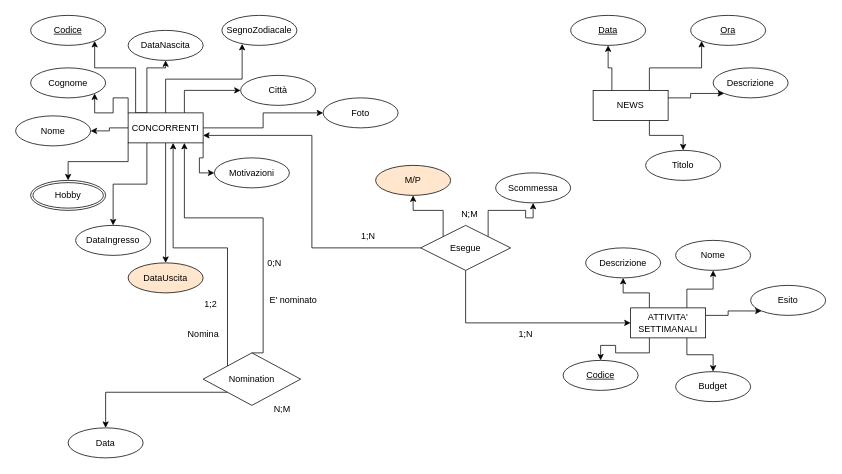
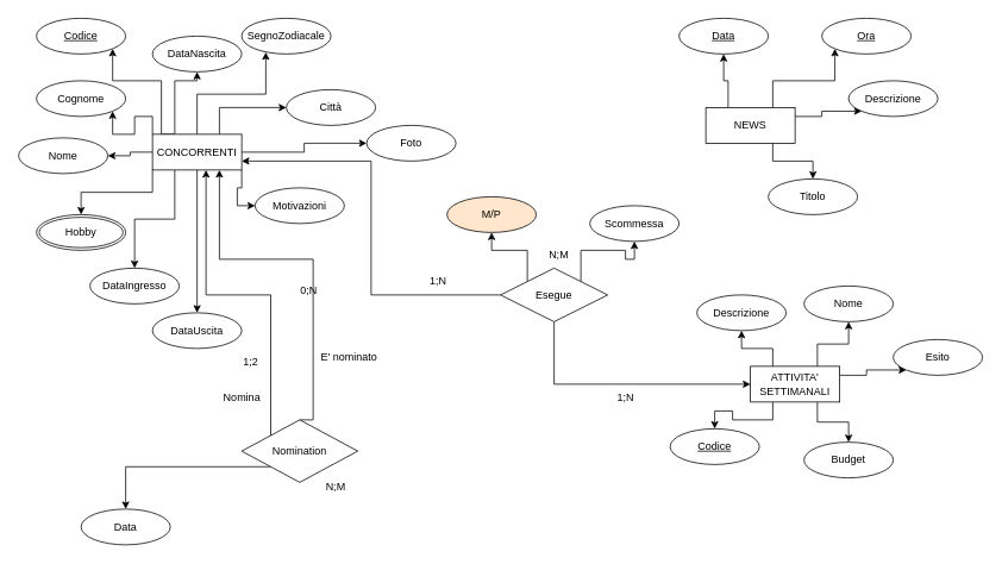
  <mxCell id="0" />
  <mxCell id="1" parent="0" />
  <mxCell id="2" style="edgeStyle=orthogonalEdgeStyle;rounded=0;orthogonalLoop=1;jettySize=auto;html=1;exitX=0;exitY=0.5;exitDx=0;exitDy=0;entryX=1;entryY=0.5;entryDx=0;entryDy=0;" edge="1" parent="1" source="13" target="14"><mxGeometry relative="1" as="geometry" /></mxCell>
  <mxCell id="3" style="edgeStyle=orthogonalEdgeStyle;rounded=0;orthogonalLoop=1;jettySize=auto;html=1;exitX=0;exitY=0;exitDx=0;exitDy=0;entryX=1;entryY=1;entryDx=0;entryDy=0;" edge="1" parent="1" source="13" target="15"><mxGeometry relative="1" as="geometry" /></mxCell>
  <mxCell id="4" style="edgeStyle=orthogonalEdgeStyle;rounded=0;orthogonalLoop=1;jettySize=auto;html=1;exitX=0.5;exitY=0;exitDx=0;exitDy=0;entryX=0.27;entryY=0.95;entryDx=0;entryDy=0;entryPerimeter=0;" edge="1" parent="1" source="13" target="17"><mxGeometry relative="1" as="geometry" /></mxCell>
  <mxCell id="5" style="edgeStyle=orthogonalEdgeStyle;rounded=0;orthogonalLoop=1;jettySize=auto;html=1;exitX=0.75;exitY=0;exitDx=0;exitDy=0;entryX=0;entryY=0.5;entryDx=0;entryDy=0;" edge="1" parent="1" source="13" target="18"><mxGeometry relative="1" as="geometry" /></mxCell>
  <mxCell id="6" style="edgeStyle=orthogonalEdgeStyle;rounded=0;orthogonalLoop=1;jettySize=auto;html=1;exitX=1;exitY=0.5;exitDx=0;exitDy=0;entryX=0;entryY=0.5;entryDx=0;entryDy=0;" edge="1" parent="1" source="13" target="19"><mxGeometry relative="1" as="geometry" /></mxCell>
  <mxCell id="7" style="edgeStyle=orthogonalEdgeStyle;rounded=0;orthogonalLoop=1;jettySize=auto;html=1;exitX=0;exitY=1;exitDx=0;exitDy=0;entryX=0.5;entryY=0;entryDx=0;entryDy=0;" edge="1" parent="1" source="13" target="21"><mxGeometry relative="1" as="geometry" /></mxCell>
  <mxCell id="8" style="edgeStyle=orthogonalEdgeStyle;rounded=0;orthogonalLoop=1;jettySize=auto;html=1;exitX=0.25;exitY=1;exitDx=0;exitDy=0;entryX=0.5;entryY=0;entryDx=0;entryDy=0;" edge="1" parent="1" source="13" target="22"><mxGeometry relative="1" as="geometry" /></mxCell>
  <mxCell id="9" style="edgeStyle=orthogonalEdgeStyle;rounded=0;orthogonalLoop=1;jettySize=auto;html=1;exitX=0.5;exitY=1;exitDx=0;exitDy=0;entryX=0.5;entryY=0;entryDx=0;entryDy=0;" edge="1" parent="1" source="13" target="23"><mxGeometry relative="1" as="geometry" /></mxCell>
  <mxCell id="10" style="edgeStyle=orthogonalEdgeStyle;rounded=0;orthogonalLoop=1;jettySize=auto;html=1;exitX=1;exitY=1;exitDx=0;exitDy=0;entryX=0;entryY=0.5;entryDx=0;entryDy=0;" edge="1" parent="1" source="13" target="20"><mxGeometry relative="1" as="geometry" /></mxCell>
  <mxCell id="11" style="edgeStyle=orthogonalEdgeStyle;rounded=0;orthogonalLoop=1;jettySize=auto;html=1;exitX=0.25;exitY=0;exitDx=0;exitDy=0;entryX=0.5;entryY=1;entryDx=0;entryDy=0;" edge="1" parent="1" source="13" target="16"><mxGeometry relative="1" as="geometry"><Array as="points"><mxPoint x="195" y="90" /><mxPoint x="220" y="90" /></Array></mxGeometry></mxCell>
  <mxCell id="12" style="edgeStyle=orthogonalEdgeStyle;rounded=0;orthogonalLoop=1;jettySize=auto;html=1;exitX=0.25;exitY=0;exitDx=0;exitDy=0;entryX=1;entryY=1;entryDx=0;entryDy=0;" edge="1" parent="1" source="13" target="56"><mxGeometry relative="1" as="geometry"><Array as="points"><mxPoint x="180" y="150" /><mxPoint x="180" y="90" /><mxPoint x="125" y="90" /></Array></mxGeometry></mxCell>
  <mxCell id="13" value="CONCORRENTI" style="whiteSpace=wrap;html=1;align=center;" vertex="1" parent="1"><mxGeometry x="170" y="150" width="100" height="40" as="geometry" /></mxCell>
  <mxCell id="14" value="Nome" style="ellipse;whiteSpace=wrap;html=1;align=center;" vertex="1" parent="1"><mxGeometry x="20" y="154" width="100" height="40" as="geometry" /></mxCell>
  <mxCell id="15" value="Cognome" style="ellipse;whiteSpace=wrap;html=1;align=center;" vertex="1" parent="1"><mxGeometry x="40" y="90" width="100" height="40" as="geometry" /></mxCell>
  <mxCell id="16" value="DataNascita" style="ellipse;whiteSpace=wrap;html=1;align=center;" vertex="1" parent="1"><mxGeometry x="170" y="40" width="100" height="40" as="geometry" /></mxCell>
- <mxCell id="17" value="SegnoZodiacale" style="ellipse;whiteSpace=wrap;html=1;align=center;" vertex="1" parent="1"><mxGeometry x="295" y="20" width="100" height="40" as="geometry" /></mxCell>
+ <mxCell id="17" value="SegnoZodiacale" style="ellipse;whiteSpace=wrap;html=1;align=center;" vertex="1" parent="1"><mxGeometry x="270" y="20" width="100" height="40" as="geometry" /></mxCell>
  <mxCell id="18" value="Città" style="ellipse;whiteSpace=wrap;html=1;align=center;" vertex="1" parent="1"><mxGeometry x="320" y="100" width="100" height="40" as="geometry" /></mxCell>
- <mxCell id="19" value="Foto" style="ellipse;whiteSpace=wrap;html=1;align=center;" vertex="1" parent="1"><mxGeometry x="430" y="130" width="100" height="40" as="geometry" /></mxCell>
+ <mxCell id="19" value="Foto" style="ellipse;whiteSpace=wrap;html=1;align=center;" vertex="1" parent="1"><mxGeometry x="410" y="140" width="100" height="40" as="geometry" /></mxCell>
  <mxCell id="20" value="Motivazioni" style="ellipse;whiteSpace=wrap;html=1;align=center;" vertex="1" parent="1"><mxGeometry x="285" y="210" width="100" height="40" as="geometry" /></mxCell>
  <mxCell id="21" value="Hobby" style="ellipse;shape=doubleEllipse;margin=3;whiteSpace=wrap;html=1;align=center;" vertex="1" parent="1"><mxGeometry x="40" y="240" width="100" height="40" as="geometry" /></mxCell>
  <mxCell id="22" value="DataIngresso" style="ellipse;whiteSpace=wrap;html=1;align=center;" vertex="1" parent="1"><mxGeometry x="100" y="300" width="100" height="40" as="geometry" /></mxCell>
- <mxCell id="23" value="DataUscita" style="ellipse;whiteSpace=wrap;html=1;align=center;fillColor=#ffe6cc;" vertex="1" parent="1"><mxGeometry x="170" y="350" width="100" height="40" as="geometry" /></mxCell>
+ <mxCell id="23" value="DataUscita" style="ellipse;whiteSpace=wrap;html=1;align=center;" vertex="1" parent="1"><mxGeometry x="170" y="350" width="100" height="40" as="geometry" /></mxCell>
  <mxCell id="24" style="edgeStyle=orthogonalEdgeStyle;rounded=0;orthogonalLoop=1;jettySize=auto;html=1;exitX=1;exitY=0.25;exitDx=0;exitDy=0;entryX=0;entryY=1;entryDx=0;entryDy=0;" edge="1" parent="1" source="28" target="30"><mxGeometry relative="1" as="geometry" /></mxCell>
  <mxCell id="25" style="edgeStyle=orthogonalEdgeStyle;rounded=0;orthogonalLoop=1;jettySize=auto;html=1;exitX=0.75;exitY=1;exitDx=0;exitDy=0;entryX=0.5;entryY=0;entryDx=0;entryDy=0;" edge="1" parent="1" source="28" target="29"><mxGeometry relative="1" as="geometry" /></mxCell>
  <mxCell id="26" style="edgeStyle=orthogonalEdgeStyle;rounded=0;orthogonalLoop=1;jettySize=auto;html=1;exitX=0.25;exitY=0;exitDx=0;exitDy=0;entryX=0.5;entryY=1;entryDx=0;entryDy=0;" edge="1" parent="1" source="28" target="54"><mxGeometry relative="1" as="geometry" /></mxCell>
  <mxCell id="27" style="edgeStyle=orthogonalEdgeStyle;rounded=0;orthogonalLoop=1;jettySize=auto;html=1;exitX=0.75;exitY=0;exitDx=0;exitDy=0;entryX=0;entryY=1;entryDx=0;entryDy=0;" edge="1" parent="1" source="28" target="53"><mxGeometry relative="1" as="geometry" /></mxCell>
  <mxCell id="28" value="NEWS" style="whiteSpace=wrap;html=1;align=center;" vertex="1" parent="1"><mxGeometry x="790" y="120" width="100" height="40" as="geometry" /></mxCell>
  <mxCell id="29" value="Titolo" style="ellipse;whiteSpace=wrap;html=1;align=center;" vertex="1" parent="1"><mxGeometry x="860" y="200" width="100" height="40" as="geometry" /></mxCell>
  <mxCell id="30" value="Descrizione" style="ellipse;whiteSpace=wrap;html=1;align=center;" vertex="1" parent="1"><mxGeometry x="950" y="90" width="100" height="40" as="geometry" /></mxCell>
  <mxCell id="31" style="edgeStyle=orthogonalEdgeStyle;rounded=0;orthogonalLoop=1;jettySize=auto;html=1;exitX=0.25;exitY=0;exitDx=0;exitDy=0;entryX=0.5;entryY=1;entryDx=0;entryDy=0;" edge="1" parent="1" source="36" target="37"><mxGeometry relative="1" as="geometry" /></mxCell>
  <mxCell id="32" style="edgeStyle=orthogonalEdgeStyle;rounded=0;orthogonalLoop=1;jettySize=auto;html=1;exitX=0.75;exitY=0;exitDx=0;exitDy=0;entryX=0.5;entryY=1;entryDx=0;entryDy=0;" edge="1" parent="1" source="36" target="38"><mxGeometry relative="1" as="geometry" /></mxCell>
  <mxCell id="33" style="edgeStyle=orthogonalEdgeStyle;rounded=0;orthogonalLoop=1;jettySize=auto;html=1;exitX=1;exitY=0.25;exitDx=0;exitDy=0;entryX=0;entryY=1;entryDx=0;entryDy=0;" edge="1" parent="1" source="36" target="40"><mxGeometry relative="1" as="geometry" /></mxCell>
  <mxCell id="34" style="edgeStyle=orthogonalEdgeStyle;rounded=0;orthogonalLoop=1;jettySize=auto;html=1;exitX=0.75;exitY=1;exitDx=0;exitDy=0;entryX=0.5;entryY=0;entryDx=0;entryDy=0;" edge="1" parent="1" source="36" target="39"><mxGeometry relative="1" as="geometry" /></mxCell>
  <mxCell id="35" style="edgeStyle=orthogonalEdgeStyle;rounded=0;orthogonalLoop=1;jettySize=auto;html=1;exitX=0.25;exitY=1;exitDx=0;exitDy=0;entryX=0.5;entryY=0;entryDx=0;entryDy=0;" edge="1" parent="1" source="36" target="55"><mxGeometry relative="1" as="geometry" /></mxCell>
  <mxCell id="36" value="ATTIVITA' SETTIMANALI" style="whiteSpace=wrap;html=1;align=center;" vertex="1" parent="1"><mxGeometry x="840" y="410" width="100" height="40" as="geometry" /></mxCell>
  <mxCell id="37" value="Descrizione" style="ellipse;whiteSpace=wrap;html=1;align=center;" vertex="1" parent="1"><mxGeometry x="780" y="330" width="100" height="40" as="geometry" /></mxCell>
  <mxCell id="38" value="Nome" style="ellipse;whiteSpace=wrap;html=1;align=center;" vertex="1" parent="1"><mxGeometry x="900" y="320" width="100" height="40" as="geometry" /></mxCell>
  <mxCell id="39" value="Budget" style="ellipse;whiteSpace=wrap;html=1;align=center;" vertex="1" parent="1"><mxGeometry x="900" y="495" width="100" height="40" as="geometry" /></mxCell>
  <mxCell id="40" value="Esito" style="ellipse;whiteSpace=wrap;html=1;align=center;" vertex="1" parent="1"><mxGeometry x="1000" y="380" width="100" height="40" as="geometry" /></mxCell>
  <mxCell id="41" value="Data" style="ellipse;whiteSpace=wrap;html=1;align=center;" vertex="1" parent="1"><mxGeometry x="90" y="570" width="100" height="40" as="geometry" /></mxCell>
  <mxCell id="42" style="edgeStyle=orthogonalEdgeStyle;rounded=0;orthogonalLoop=1;jettySize=auto;html=1;exitX=0;exitY=1;exitDx=0;exitDy=0;entryX=0.5;entryY=0;entryDx=0;entryDy=0;" edge="1" parent="1" source="45" target="41"><mxGeometry relative="1" as="geometry" /></mxCell>
  <mxCell id="43" style="edgeStyle=orthogonalEdgeStyle;rounded=0;orthogonalLoop=1;jettySize=auto;html=1;exitX=0;exitY=0;exitDx=0;exitDy=0;entryX=0.6;entryY=1;entryDx=0;entryDy=0;entryPerimeter=0;" edge="1" parent="1" source="45" target="13"><mxGeometry relative="1" as="geometry" /></mxCell>
  <mxCell id="44" style="edgeStyle=orthogonalEdgeStyle;rounded=0;orthogonalLoop=1;jettySize=auto;html=1;exitX=0.5;exitY=0;exitDx=0;exitDy=0;entryX=0.75;entryY=1;entryDx=0;entryDy=0;" edge="1" parent="1" source="45" target="13"><mxGeometry relative="1" as="geometry"><Array as="points"><mxPoint x="350" y="470" /><mxPoint x="350" y="290" /><mxPoint x="245" y="290" /></Array></mxGeometry></mxCell>
  <mxCell id="45" value="Nomination" style="shape=rhombus;perimeter=rhombusPerimeter;whiteSpace=wrap;html=1;align=center;" vertex="1" parent="1"><mxGeometry x="270" y="470" width="130" height="70" as="geometry" /></mxCell>
  <mxCell id="46" style="edgeStyle=orthogonalEdgeStyle;rounded=0;orthogonalLoop=1;jettySize=auto;html=1;exitX=0;exitY=0.5;exitDx=0;exitDy=0;entryX=1;entryY=0.75;entryDx=0;entryDy=0;" edge="1" parent="1" source="50" target="13"><mxGeometry relative="1" as="geometry" /></mxCell>
  <mxCell id="47" style="edgeStyle=orthogonalEdgeStyle;rounded=0;orthogonalLoop=1;jettySize=auto;html=1;exitX=0.5;exitY=1;exitDx=0;exitDy=0;entryX=0;entryY=0.5;entryDx=0;entryDy=0;" edge="1" parent="1" source="50" target="36"><mxGeometry relative="1" as="geometry" /></mxCell>
  <mxCell id="48" style="edgeStyle=orthogonalEdgeStyle;rounded=0;orthogonalLoop=1;jettySize=auto;html=1;exitX=0;exitY=0;exitDx=0;exitDy=0;entryX=0.5;entryY=1;entryDx=0;entryDy=0;" edge="1" parent="1" source="50" target="60"><mxGeometry relative="1" as="geometry" /></mxCell>
  <mxCell id="49" style="edgeStyle=orthogonalEdgeStyle;rounded=0;orthogonalLoop=1;jettySize=auto;html=1;exitX=1;exitY=0;exitDx=0;exitDy=0;entryX=0.5;entryY=1;entryDx=0;entryDy=0;" edge="1" parent="1" source="50" target="61"><mxGeometry relative="1" as="geometry" /></mxCell>
  <mxCell id="50" value="Esegue" style="shape=rhombus;perimeter=rhombusPerimeter;whiteSpace=wrap;html=1;align=center;" vertex="1" parent="1"><mxGeometry x="560" y="300" width="120" height="60" as="geometry" /></mxCell>
  <mxCell id="51" value="E' nominato" style="text;html=1;align=center;verticalAlign=middle;resizable=0;points=[];autosize=1;strokeColor=none;fillColor=none;" vertex="1" parent="1"><mxGeometry x="345" y="385" width="90" height="30" as="geometry" /></mxCell>
  <mxCell id="52" value="Nomina" style="text;html=1;align=center;verticalAlign=middle;resizable=0;points=[];autosize=1;strokeColor=none;fillColor=none;" vertex="1" parent="1"><mxGeometry x="240" y="430" width="60" height="30" as="geometry" /></mxCell>
  <mxCell id="53" value="Ora" style="ellipse;whiteSpace=wrap;html=1;align=center;fontStyle=4;" vertex="1" parent="1"><mxGeometry x="920" y="20" width="100" height="40" as="geometry" /></mxCell>
  <mxCell id="54" value="Data" style="ellipse;whiteSpace=wrap;html=1;align=center;fontStyle=4;" vertex="1" parent="1"><mxGeometry x="760" y="20" width="100" height="40" as="geometry" /></mxCell>
  <mxCell id="55" value="Codice" style="ellipse;whiteSpace=wrap;html=1;align=center;fontStyle=4;" vertex="1" parent="1"><mxGeometry x="750" y="480" width="100" height="40" as="geometry" /></mxCell>
  <mxCell id="56" value="Codice" style="ellipse;whiteSpace=wrap;html=1;align=center;fontStyle=4;" vertex="1" parent="1"><mxGeometry x="40" y="20" width="100" height="40" as="geometry" /></mxCell>
  <mxCell id="57" value="1;N" style="text;html=1;align=center;verticalAlign=middle;resizable=0;points=[];autosize=1;strokeColor=none;fillColor=none;" vertex="1" parent="1"><mxGeometry x="470" y="300" width="40" height="30" as="geometry" /></mxCell>
  <mxCell id="58" value="1;N" style="text;html=1;align=center;verticalAlign=middle;resizable=0;points=[];autosize=1;strokeColor=none;fillColor=none;" vertex="1" parent="1"><mxGeometry x="680" y="430" width="40" height="30" as="geometry" /></mxCell>
  <mxCell id="59" value="N;M" style="text;html=1;align=center;verticalAlign=middle;resizable=0;points=[];autosize=1;strokeColor=none;fillColor=none;" vertex="1" parent="1"><mxGeometry x="600" y="270" width="50" height="30" as="geometry" /></mxCell>
  <mxCell id="60" value="M/P" style="ellipse;whiteSpace=wrap;html=1;align=center;fillColor=#ffe6cc;" vertex="1" parent="1"><mxGeometry x="500" y="220" width="100" height="40" as="geometry" /></mxCell>
  <mxCell id="61" value="Scommessa" style="ellipse;whiteSpace=wrap;html=1;align=center;" vertex="1" parent="1"><mxGeometry x="660" y="230" width="100" height="40" as="geometry" /></mxCell>
- <mxCell id="62" value="0;N" style="text;html=1;align=center;verticalAlign=middle;resizable=0;points=[];autosize=1;strokeColor=none;fillColor=none;" vertex="1" parent="1"><mxGeometry x="345" y="335" width="40" height="30" as="geometry" /></mxCell>
+ <mxCell id="62" value="0;N" style="text;html=1;align=center;verticalAlign=middle;resizable=0;points=[];autosize=1;strokeColor=none;fillColor=none;" vertex="1" parent="1"><mxGeometry x="325" y="310" width="40" height="30" as="geometry" /></mxCell>
  <mxCell id="63" value="1;2" style="text;html=1;align=center;verticalAlign=middle;resizable=0;points=[];autosize=1;strokeColor=none;fillColor=none;" vertex="1" parent="1"><mxGeometry x="260" y="390" width="40" height="30" as="geometry" /></mxCell>
  <mxCell id="64" value="N;M" style="text;html=1;align=center;verticalAlign=middle;resizable=0;points=[];autosize=1;strokeColor=none;fillColor=none;" vertex="1" parent="1"><mxGeometry x="350" y="530" width="50" height="30" as="geometry" /></mxCell>
